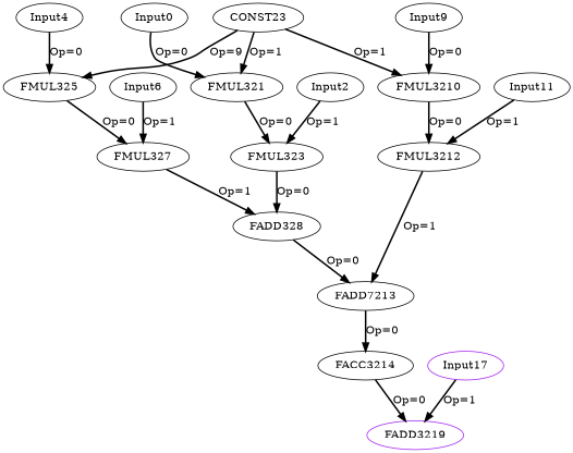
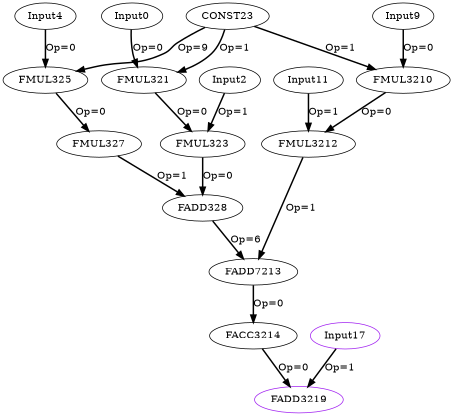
  digraph {
    node [color=black opcode=Input]
    edge [color=black operand=0 style=bold]
    Input0 [offset="0,0" pattern="12,10,-108,25" ref_name=kernel_gemm_1_1]
    FMUL321 [opcode=FMUL32]
    FMUL323 [opcode=FMUL32]
    FADD328 [opcode=FADD32]
    Input2 [offset="0,0" pattern="300,10,-2696,25" ref_name=kernel_gemm_1_2]
    n6 [label=FADD7213 opcode=FADD32]
    Input4 [offset="0,4" pattern="12,10,-108,25" ref_name=kernel_gemm_1_1]
    FMUL325 [opcode=FMUL32]
    FMUL327 [opcode=FMUL32]
-   Input6 [offset="0,100" pattern="300,10,-2696,25" ref_name=kernel_gemm_1_2]
    FACC3214 [acc_first=1 acc_params="0,10,1,25" opcode=FACC32]
    Input9 [offset="0,8" pattern="12,10,-108,25" ref_name=kernel_gemm_1_1]
    FMUL3210 [opcode=FMUL32]
    FMUL3212 [opcode=FMUL32]
    Input11 [offset="0,200" pattern="300,10,-2696,25" ref_name=kernel_gemm_1_2]
    FADD3219 [color=purple opcode=FADD32]
    Input17 [color=purple offset="0,0" pattern="0,10,4,25" ref_name=kernel_gemm_1_0]
    CONST23 [opcode=CONST value="0x3FC00000"]
    Input0 -> FMUL321 [label="Op=0"]
    FMUL321 -> FMUL323 [label="Op=0"]
    FMUL323 -> FADD328 [label="Op=0"]
-   FADD328 -> n6 [label="Op=0"]
+   FADD328 -> n6 [label="Op=6"]
    Input2 -> FMUL323 [label="Op=1" operand=1]
    n6 -> FACC3214 [label="Op=0"]
    Input4 -> FMUL325 [label="Op=0"]
    FMUL325 -> FMUL327 [label="Op=0"]
    FMUL327 -> FADD328 [label="Op=1" operand=1]
-   Input6 -> FMUL327 [label="Op=1" operand=1]
    FACC3214 -> FADD3219 [label="Op=0"]
    Input9 -> FMUL3210 [label="Op=0"]
    FMUL3210 -> FMUL3212 [label="Op=0"]
    FMUL3212 -> n6 [label="Op=1" operand=1]
    Input11 -> FMUL3212 [label="Op=1" operand=1]
    Input17 -> FADD3219 [label="Op=1" operand=1]
    CONST23 -> FMUL321 [label="Op=1" operand=1]
    CONST23 -> FMUL325 [label="Op=9" operand=1]
    CONST23 -> FMUL3210 [label="Op=1" operand=1]
  }
